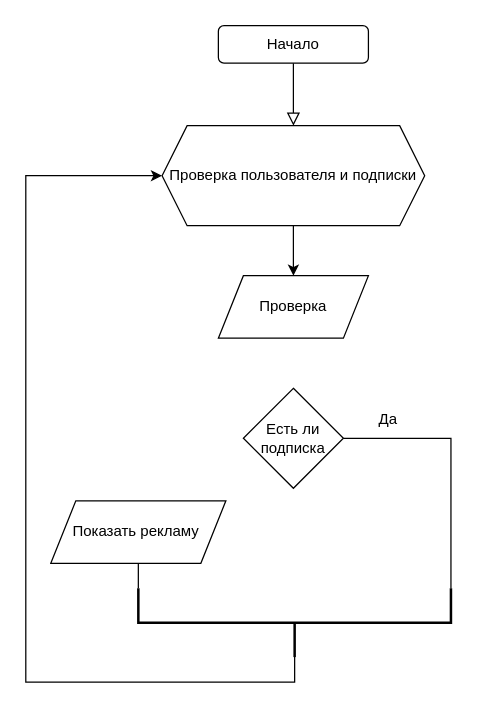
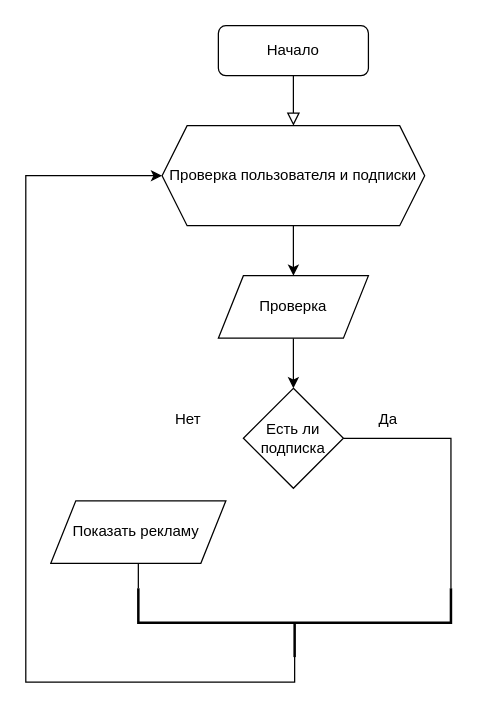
  <mxCell id="0" />
  <mxCell id="1" parent="0" />
  <mxCell id="2" value="" style="rounded=0;html=1;jettySize=auto;orthogonalLoop=1;fontSize=11;endArrow=block;endFill=0;endSize=8;strokeWidth=1;shadow=0;labelBackgroundColor=none;edgeStyle=orthogonalEdgeStyle;entryX=0.5;entryY=0;entryDx=0;entryDy=0;" parent="1" source="3" edge="1"><mxGeometry relative="1" as="geometry"><mxPoint x="234" y="100" as="targetPoint" /></mxGeometry></mxCell>
- <mxCell id="3" value="Начало" style="rounded=1;whiteSpace=wrap;html=1;fontSize=12;glass=0;strokeWidth=1;shadow=0;" parent="1" vertex="1"><mxGeometry x="174" y="20" width="120" height="30" as="geometry" /></mxCell>
+ <mxCell id="3" value="Начало" style="rounded=1;whiteSpace=wrap;html=1;fontSize=12;glass=0;strokeWidth=1;shadow=0;" parent="1" vertex="1"><mxGeometry x="174" y="20" width="120" height="40" as="geometry" /></mxCell>
  <mxCell id="4" style="edgeStyle=orthogonalEdgeStyle;rounded=0;orthogonalLoop=1;jettySize=auto;html=1;exitX=0.5;exitY=1;exitDx=0;exitDy=0;entryX=0.5;entryY=0;entryDx=0;entryDy=0;" edge="1" parent="1" source="5" target="8"><mxGeometry relative="1" as="geometry" /></mxCell>
  <mxCell id="5" value="Проверка пользователя и подписки" style="shape=hexagon;perimeter=hexagonPerimeter2;whiteSpace=wrap;html=1;fixedSize=1;" vertex="1" parent="1"><mxGeometry x="129" y="100" width="210" height="80" as="geometry" /></mxCell>
  <mxCell id="6" value="Есть ли подписка" style="rhombus;whiteSpace=wrap;html=1;" vertex="1" parent="1"><mxGeometry x="194" y="310" width="80" height="80" as="geometry" /></mxCell>
+ <mxCell id="7" style="edgeStyle=orthogonalEdgeStyle;rounded=0;orthogonalLoop=1;jettySize=auto;html=1;entryX=0.5;entryY=0;entryDx=0;entryDy=0;" edge="1" parent="1" source="8" target="6"><mxGeometry relative="1" as="geometry" /></mxCell>
  <mxCell id="8" value="Проверка" style="shape=parallelogram;perimeter=parallelogramPerimeter;whiteSpace=wrap;html=1;fixedSize=1;" vertex="1" parent="1"><mxGeometry x="174" y="220" width="120" height="50" as="geometry" /></mxCell>
  <mxCell id="9" style="edgeStyle=orthogonalEdgeStyle;rounded=0;orthogonalLoop=1;jettySize=auto;html=1;exitX=0;exitY=0.5;exitDx=0;exitDy=0;exitPerimeter=0;entryX=0;entryY=0.5;entryDx=0;entryDy=0;" edge="1" parent="1" source="10" target="5"><mxGeometry relative="1" as="geometry"><Array as="points"><mxPoint x="235" y="545" /><mxPoint x="20" y="545" /><mxPoint x="20" y="140" /></Array></mxGeometry></mxCell>
  <mxCell id="10" value="" style="strokeWidth=2;html=1;shape=mxgraph.flowchart.annotation_2;align=left;labelPosition=right;pointerEvents=1;direction=north;" vertex="1" parent="1"><mxGeometry x="110" y="470" width="250" height="55" as="geometry" /></mxCell>
  <mxCell id="11" value="Показать рекламу&amp;nbsp;" style="shape=parallelogram;perimeter=parallelogramPerimeter;whiteSpace=wrap;html=1;fixedSize=1;" vertex="1" parent="1"><mxGeometry x="40" y="400" width="140" height="50" as="geometry" /></mxCell>
  <mxCell id="12" value="" style="endArrow=none;html=1;rounded=0;exitX=0.5;exitY=1;exitDx=0;exitDy=0;entryX=1;entryY=0;entryDx=0;entryDy=0;entryPerimeter=0;" edge="1" parent="1" source="11" target="10"><mxGeometry width="50" height="50" relative="1" as="geometry"><mxPoint x="210" y="350" as="sourcePoint" /><mxPoint x="450" y="480" as="targetPoint" /></mxGeometry></mxCell>
  <mxCell id="13" value="" style="endArrow=none;html=1;rounded=0;entryX=1;entryY=1;entryDx=0;entryDy=0;entryPerimeter=0;exitX=1;exitY=0.5;exitDx=0;exitDy=0;" edge="1" parent="1" source="6" target="10"><mxGeometry width="50" height="50" relative="1" as="geometry"><mxPoint x="210" y="350" as="sourcePoint" /><mxPoint x="260" y="300" as="targetPoint" /><Array as="points"><mxPoint x="310" y="350" /><mxPoint x="360" y="350" /></Array></mxGeometry></mxCell>
+ <mxCell id="14" value="Нет" style="text;html=1;strokeColor=none;fillColor=none;align=center;verticalAlign=middle;whiteSpace=wrap;rounded=0;" vertex="1" parent="1"><mxGeometry x="120" y="320" width="60" height="30" as="geometry" /></mxCell>
  <mxCell id="15" value="Да" style="text;html=1;strokeColor=none;fillColor=none;align=center;verticalAlign=middle;whiteSpace=wrap;rounded=0;" vertex="1" parent="1"><mxGeometry x="280" y="320" width="60" height="30" as="geometry" /></mxCell>
